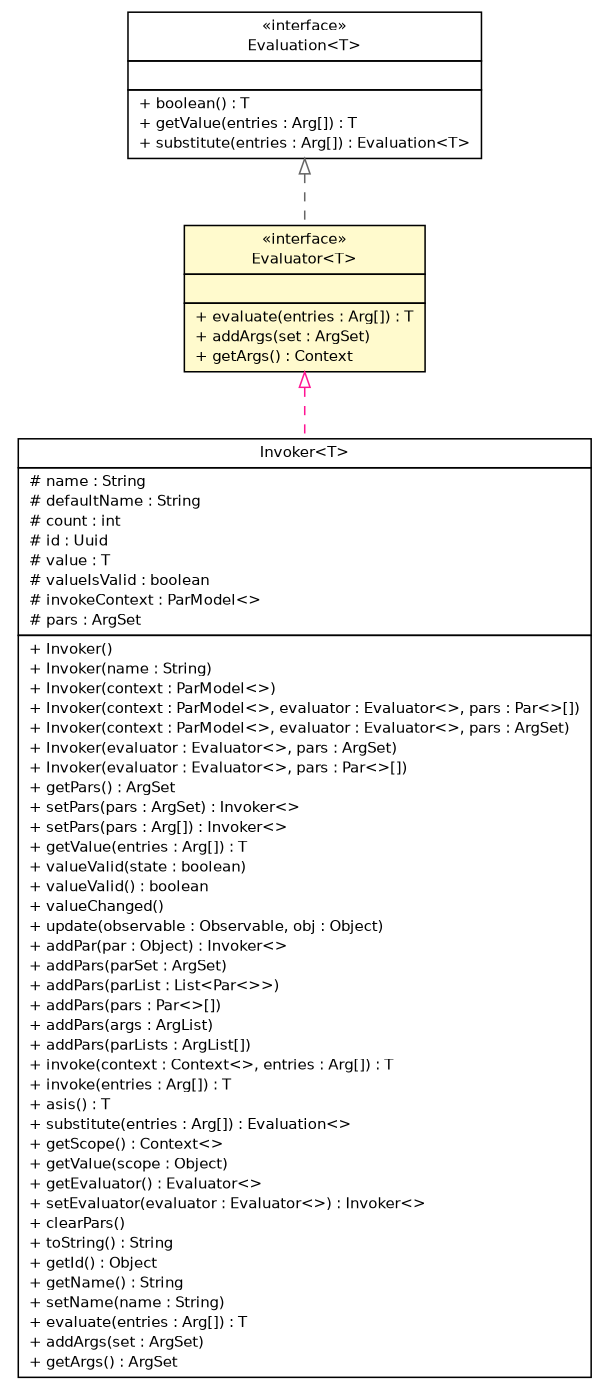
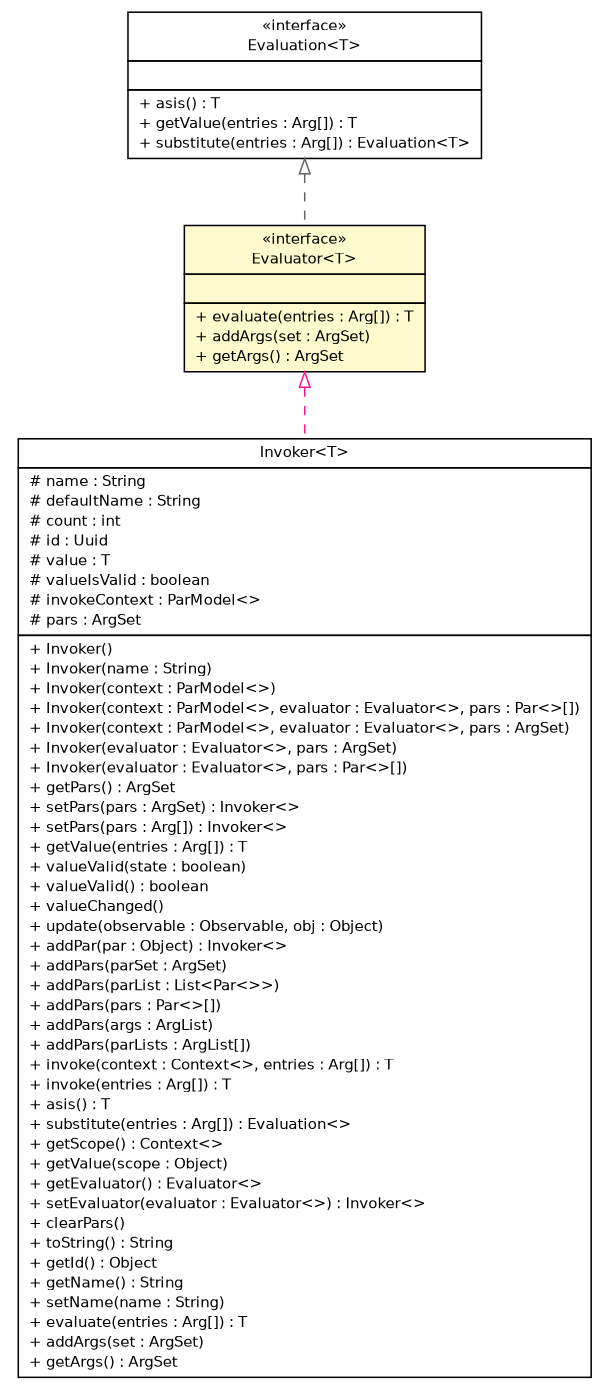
  digraph {
    nodesep=0.25
    ranksep=0.5
    node [fontcolor=black fontname=Helvetica fontsize=10.0 shape=plaintext]
    edge [arrowtail=empty dir=back fontname=Helvetica fontsize=10 headport=p labelfontname=Helvetica labelfontsize=10 style=dashed tailport=p]
    n1 [label=<<table title="sorcer.core.invoker.Invoker" border="0" cellborder="1" cellspacing="0" cellpadding="2" port="p" href="../core/invoker/Invoker.html"> 		<tr><td><table border="0" cellspacing="0" cellpadding="1"> <tr><td align="center" balign="center"> Invoker&lt;T&gt; </td></tr> 		</table></td></tr> 		<tr><td><table border="0" cellspacing="0" cellpadding="1"> <tr><td align="left" balign="left"> # name : String </td></tr> <tr><td align="left" balign="left"> # defaultName : String </td></tr> <tr><td align="left" balign="left"> # count : int </td></tr> <tr><td align="left" balign="left"> # id : Uuid </td></tr> <tr><td align="left" balign="left"> # value : T </td></tr> <tr><td align="left" balign="left"> # valueIsValid : boolean </td></tr> <tr><td align="left" balign="left"> # invokeContext : ParModel&lt;&gt; </td></tr> <tr><td align="left" balign="left"> # pars : ArgSet </td></tr> 		</table></td></tr> 		<tr><td><table border="0" cellspacing="0" cellpadding="1"> <tr><td align="left" balign="left"> + Invoker() </td></tr> <tr><td align="left" balign="left"> + Invoker(name : String) </td></tr> <tr><td align="left" balign="left"> + Invoker(context : ParModel&lt;&gt;) </td></tr> <tr><td align="left" balign="left"> + Invoker(context : ParModel&lt;&gt;, evaluator : Evaluator&lt;&gt;, pars : Par&lt;&gt;[]) </td></tr> <tr><td align="left" balign="left"> + Invoker(context : ParModel&lt;&gt;, evaluator : Evaluator&lt;&gt;, pars : ArgSet) </td></tr> <tr><td align="left" balign="left"> + Invoker(evaluator : Evaluator&lt;&gt;, pars : ArgSet) </td></tr> <tr><td align="left" balign="left"> + Invoker(evaluator : Evaluator&lt;&gt;, pars : Par&lt;&gt;[]) </td></tr> <tr><td align="left" balign="left"> + getPars() : ArgSet </td></tr> <tr><td align="left" balign="left"> + setPars(pars : ArgSet) : Invoker&lt;&gt; </td></tr> <tr><td align="left" balign="left"> + setPars(pars : Arg[]) : Invoker&lt;&gt; </td></tr> <tr><td align="left" balign="left"> + getValue(entries : Arg[]) : T </td></tr> <tr><td align="left" balign="left"> + valueValid(state : boolean) </td></tr> <tr><td align="left" balign="left"> + valueValid() : boolean </td></tr> <tr><td align="left" balign="left"> + valueChanged() </td></tr> <tr><td align="left" balign="left"> + update(observable : Observable, obj : Object) </td></tr> <tr><td align="left" balign="left"> + addPar(par : Object) : Invoker&lt;&gt; </td></tr> <tr><td align="left" balign="left"> + addPars(parSet : ArgSet) </td></tr> <tr><td align="left" balign="left"> + addPars(parList : List&lt;Par&lt;&gt;&gt;) </td></tr> <tr><td align="left" balign="left"> + addPars(pars : Par&lt;&gt;[]) </td></tr> <tr><td align="left" balign="left"> + addPars(args : ArgList) </td></tr> <tr><td align="left" balign="left"> + addPars(parLists : ArgList[]) </td></tr> <tr><td align="left" balign="left"> + invoke(context : Context&lt;&gt;, entries : Arg[]) : T </td></tr> <tr><td align="left" balign="left"> + invoke(entries : Arg[]) : T </td></tr> <tr><td align="left" balign="left"> + asis() : T </td></tr> <tr><td align="left" balign="left"> + substitute(entries : Arg[]) : Evaluation&lt;&gt; </td></tr> <tr><td align="left" balign="left"> + getScope() : Context&lt;&gt; </td></tr> <tr><td align="left" balign="left"> + getValue(scope : Object) </td></tr> <tr><td align="left" balign="left"> + getEvaluator() : Evaluator&lt;&gt; </td></tr> <tr><td align="left" balign="left"> + setEvaluator(evaluator : Evaluator&lt;&gt;) : Invoker&lt;&gt; </td></tr> <tr><td align="left" balign="left"> + clearPars() </td></tr> <tr><td align="left" balign="left"> + toString() : String </td></tr> <tr><td align="left" balign="left"> + getId() : Object </td></tr> <tr><td align="left" balign="left"> + getName() : String </td></tr> <tr><td align="left" balign="left"> + setName(name : String) </td></tr> <tr><td align="left" balign="left"> + evaluate(entries : Arg[]) : T </td></tr> <tr><td align="left" balign="left"> + addArgs(set : ArgSet) </td></tr> <tr><td align="left" balign="left"> + getArgs() : ArgSet </td></tr> 		</table></td></tr> 		</table>>]
-   n2 [label=<<table title="sorcer.service.Evaluation" border="0" cellborder="1" cellspacing="0" cellpadding="2" port="p" href="./Evaluation.html"> 		<tr><td><table border="0" cellspacing="0" cellpadding="1"> <tr><td align="center" balign="center"> &#171;interface&#187; </td></tr> <tr><td align="center" balign="center"> Evaluation&lt;T&gt; </td></tr> 		</table></td></tr> 		<tr><td><table border="0" cellspacing="0" cellpadding="1"> <tr><td align="left" balign="left">  </td></tr> 		</table></td></tr> 		<tr><td><table border="0" cellspacing="0" cellpadding="1"> <tr><td align="left" balign="left"> + boolean() : T </td></tr> <tr><td align="left" balign="left"> + getValue(entries : Arg[]) : T </td></tr> <tr><td align="left" balign="left"> + substitute(entries : Arg[]) : Evaluation&lt;T&gt; </td></tr> 		</table></td></tr> 		</table>>]
-   n3 [label=<<table title="sorcer.service.Evaluator" border="0" cellborder="1" cellspacing="0" cellpadding="2" port="p" bgcolor="lemonChiffon" href="./Evaluator.html"> 		<tr><td><table border="0" cellspacing="0" cellpadding="1"> <tr><td align="center" balign="center"> &#171;interface&#187; </td></tr> <tr><td align="center" balign="center"> Evaluator&lt;T&gt; </td></tr> 		</table></td></tr> 		<tr><td><table border="0" cellspacing="0" cellpadding="1"> <tr><td align="left" balign="left">  </td></tr> 		</table></td></tr> 		<tr><td><table border="0" cellspacing="0" cellpadding="1"> <tr><td align="left" balign="left"> + evaluate(entries : Arg[]) : T </td></tr> <tr><td align="left" balign="left"> + addArgs(set : ArgSet) </td></tr> <tr><td align="left" balign="left"> + getArgs() : Context </td></tr> 		</table></td></tr> 		</table>>]
+   n2 [label=<<table title="sorcer.service.Evaluation" border="0" cellborder="1" cellspacing="0" cellpadding="2" port="p" href="./Evaluation.html"> 		<tr><td><table border="0" cellspacing="0" cellpadding="1"> <tr><td align="center" balign="center"> &#171;interface&#187; </td></tr> <tr><td align="center" balign="center"> Evaluation&lt;T&gt; </td></tr> 		</table></td></tr> 		<tr><td><table border="0" cellspacing="0" cellpadding="1"> <tr><td align="left" balign="left">  </td></tr> 		</table></td></tr> 		<tr><td><table border="0" cellspacing="0" cellpadding="1"> <tr><td align="left" balign="left"> + asis() : T </td></tr> <tr><td align="left" balign="left"> + getValue(entries : Arg[]) : T </td></tr> <tr><td align="left" balign="left"> + substitute(entries : Arg[]) : Evaluation&lt;T&gt; </td></tr> 		</table></td></tr> 		</table>>]
+   n3 [label=<<table title="sorcer.service.Evaluator" border="0" cellborder="1" cellspacing="0" cellpadding="2" port="p" bgcolor="lemonChiffon" href="./Evaluator.html"> 		<tr><td><table border="0" cellspacing="0" cellpadding="1"> <tr><td align="center" balign="center"> &#171;interface&#187; </td></tr> <tr><td align="center" balign="center"> Evaluator&lt;T&gt; </td></tr> 		</table></td></tr> 		<tr><td><table border="0" cellspacing="0" cellpadding="1"> <tr><td align="left" balign="left">  </td></tr> 		</table></td></tr> 		<tr><td><table border="0" cellspacing="0" cellpadding="1"> <tr><td align="left" balign="left"> + evaluate(entries : Arg[]) : T </td></tr> <tr><td align="left" balign="left"> + addArgs(set : ArgSet) </td></tr> <tr><td align="left" balign="left"> + getArgs() : ArgSet </td></tr> 		</table></td></tr> 		</table>>]
    n2 -> n3 [color=gray40]
    n3 -> n1 [color=deeppink]
  }
